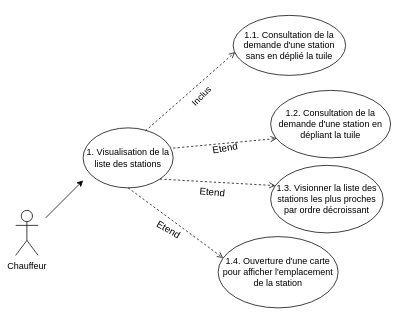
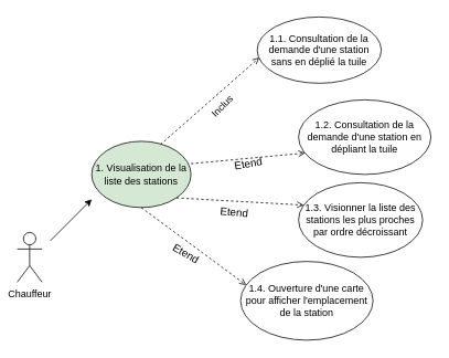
  <mxCell id="0" />
  <mxCell id="1" parent="0" />
  <mxCell id="2" value="&lt;div&gt;Chauffeur&lt;/div&gt;&lt;div&gt;&lt;br&gt;&lt;/div&gt;" style="shape=umlActor;verticalLabelPosition=bottom;verticalAlign=top;html=1;outlineConnect=0;" parent="1" vertex="1"><mxGeometry x="20" y="280" width="30" height="60" as="geometry" /></mxCell>
  <mxCell id="3" value="" style="endArrow=classic;html=1;rounded=0;" parent="1" edge="1"><mxGeometry width="50" height="50" relative="1" as="geometry"><mxPoint x="60" y="290" as="sourcePoint" /><mxPoint x="110" y="240" as="targetPoint" /></mxGeometry></mxCell>
- <mxCell id="4" value="1. Visualisation de la liste des stations" style="ellipse;whiteSpace=wrap;html=1;" parent="1" vertex="1"><mxGeometry x="110" y="170" width="120" height="80" as="geometry" /></mxCell>
+ <mxCell id="4" value="1. Visualisation de la liste des stations" style="ellipse;whiteSpace=wrap;html=1;fillColor=#d5e8d4;" parent="1" vertex="1"><mxGeometry x="110" y="170" width="120" height="80" as="geometry" /></mxCell>
  <mxCell id="5" value="&lt;div align=&quot;center&quot;&gt;1.3. Visionner la liste des stations les plus proches par ordre décroissant&lt;/div&gt;" style="ellipse;whiteSpace=wrap;html=1;align=center;" parent="1" vertex="1"><mxGeometry x="360" y="220" width="150" height="90" as="geometry" /></mxCell>
  <mxCell id="6" value="" style="endArrow=open;html=1;rounded=0;exitX=1;exitY=1;exitDx=0;exitDy=0;entryX=0.042;entryY=0.3;entryDx=0;entryDy=0;entryPerimeter=0;dashed=1;endFill=0;" parent="1" source="4" target="5" edge="1"><mxGeometry width="50" height="50" relative="1" as="geometry"><mxPoint x="230" y="430" as="sourcePoint" /><mxPoint x="280" y="380" as="targetPoint" /></mxGeometry></mxCell>
  <mxCell id="7" value="1.1. Consultation de la demande d'une station sans en déplié la tuile" style="ellipse;whiteSpace=wrap;html=1;" parent="1" vertex="1"><mxGeometry x="310" y="20" width="150" height="80" as="geometry" /></mxCell>
  <mxCell id="8" value="" style="endArrow=open;html=1;rounded=0;exitX=0.692;exitY=0.05;exitDx=0;exitDy=0;entryX=0.017;entryY=0.613;entryDx=0;entryDy=0;entryPerimeter=0;dashed=1;endFill=0;exitPerimeter=0;" parent="1" source="4" target="7" edge="1"><mxGeometry width="50" height="50" relative="1" as="geometry"><mxPoint x="230" y="430" as="sourcePoint" /><mxPoint x="280" y="380" as="targetPoint" /></mxGeometry></mxCell>
  <mxCell id="9" value="&lt;h1 style=&quot;font-size: 13px;&quot;&gt;&lt;span style=&quot;font-weight: normal;&quot;&gt;Etend&lt;/span&gt;&lt;/h1&gt;" style="text;html=1;strokeColor=none;fillColor=none;spacing=5;spacingTop=-20;whiteSpace=wrap;overflow=hidden;rounded=0;rotation=-10;" parent="1" vertex="1"><mxGeometry x="278.02" y="190" width="50" height="20" as="geometry" /></mxCell>
  <mxCell id="10" value="Inclus" style="text;html=1;strokeColor=none;fillColor=none;spacing=5;spacingTop=-20;whiteSpace=wrap;overflow=hidden;rounded=0;rotation=-45;" parent="1" vertex="1"><mxGeometry x="250" y="130" width="40" as="geometry" /></mxCell>
  <mxCell id="11" value="&lt;div align=&quot;center&quot;&gt;1.4. Ouverture d'une carte pour afficher l'emplacement de la station&lt;/div&gt;" style="ellipse;whiteSpace=wrap;html=1;align=center;" vertex="1" parent="1"><mxGeometry x="290" y="314.96" width="160" height="95.04" as="geometry" /></mxCell>
  <mxCell id="12" value="" style="endArrow=open;html=1;rounded=0;exitX=0.5;exitY=1;exitDx=0;exitDy=0;entryX=0.042;entryY=0.3;entryDx=0;entryDy=0;entryPerimeter=0;dashed=1;endFill=0;" edge="1" target="11" parent="1" source="4"><mxGeometry width="50" height="50" relative="1" as="geometry"><mxPoint x="132.02" y="279.96" as="sourcePoint" /><mxPoint x="184.02" y="434.96" as="targetPoint" /></mxGeometry></mxCell>
  <mxCell id="13" value="&lt;h1 style=&quot;font-size: 13px;&quot;&gt;&lt;span style=&quot;font-weight: normal;&quot;&gt;Etend&lt;/span&gt;&lt;/h1&gt;" style="text;html=1;strokeColor=none;fillColor=none;spacing=5;spacingTop=-20;whiteSpace=wrap;overflow=hidden;rounded=0;rotation=30;" vertex="1" parent="1"><mxGeometry x="200" y="300" width="50" height="20" as="geometry" /></mxCell>
  <mxCell id="14" value="1.2. Consultation de la demande d'une station en dépliant la tuile" style="ellipse;whiteSpace=wrap;html=1;" vertex="1" parent="1"><mxGeometry x="360" y="120" width="160" height="90" as="geometry" /></mxCell>
  <mxCell id="15" value="" style="endArrow=open;html=1;rounded=0;exitX=1;exitY=0.338;exitDx=0;exitDy=0;entryX=0.05;entryY=0.713;entryDx=0;entryDy=0;entryPerimeter=0;dashed=1;endFill=0;exitPerimeter=0;" edge="1" target="14" parent="1" source="4"><mxGeometry width="50" height="50" relative="1" as="geometry"><mxPoint x="190" y="-10" as="sourcePoint" /><mxPoint x="242" y="145" as="targetPoint" /></mxGeometry></mxCell>
  <mxCell id="16" value="&lt;h1 style=&quot;font-size: 13px;&quot;&gt;&lt;span style=&quot;font-weight: normal;&quot;&gt;Etend&lt;/span&gt;&lt;/h1&gt;" style="text;html=1;strokeColor=none;fillColor=none;spacing=5;spacingTop=-20;whiteSpace=wrap;overflow=hidden;rounded=0;rotation=5;" vertex="1" parent="1"><mxGeometry x="260" y="250" width="50" height="20" as="geometry" /></mxCell>
